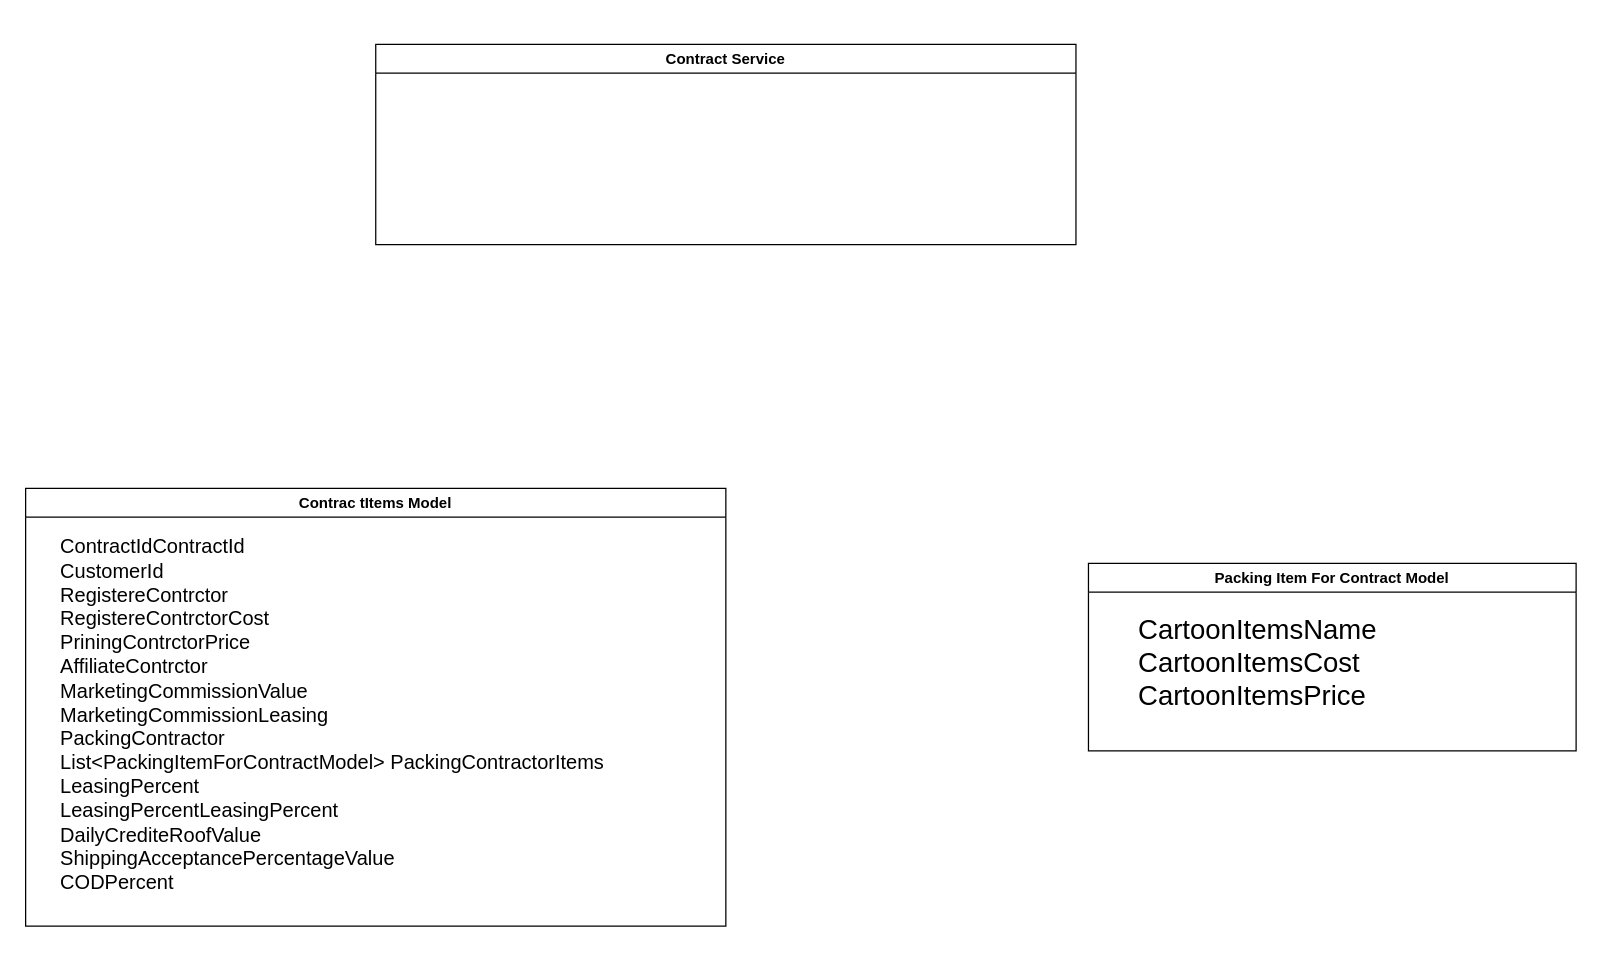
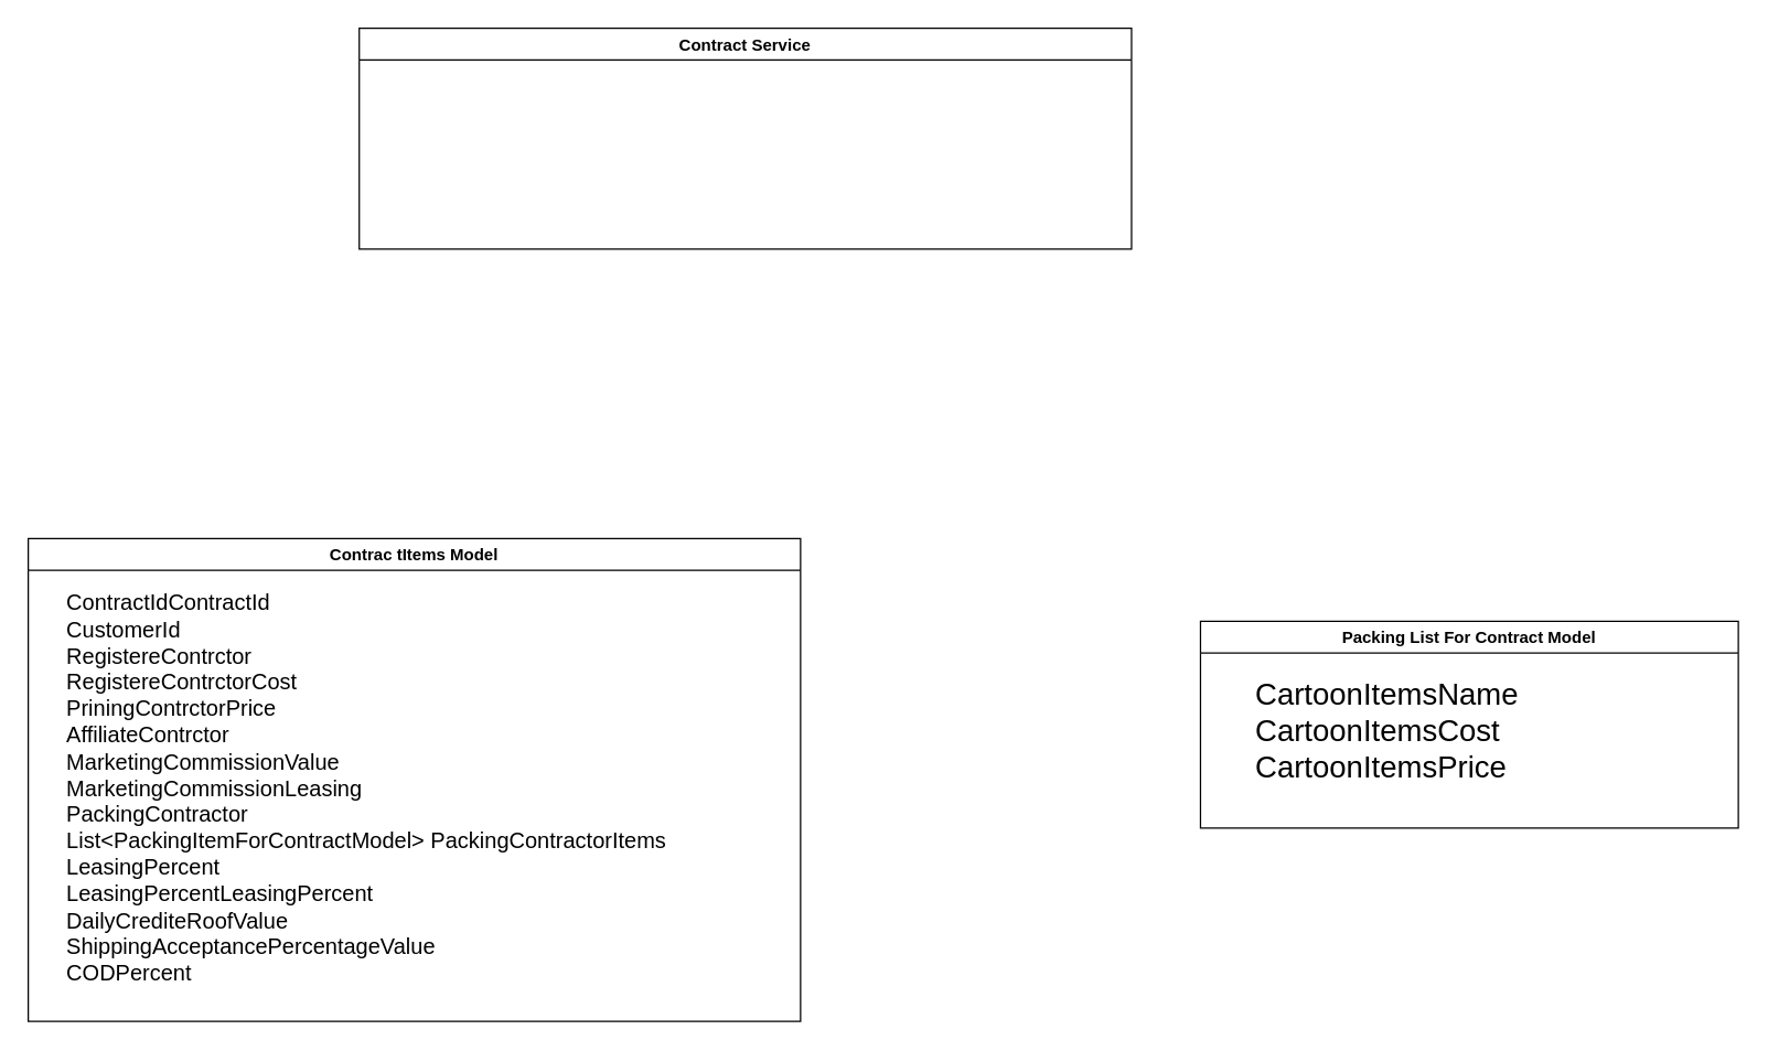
  <mxCell id="0" />
  <mxCell id="1" parent="0" />
- <mxCell id="2" value="Contract Service" style="swimlane;" vertex="1" parent="1"><mxGeometry x="300" y="35" width="560" height="160" as="geometry" /></mxCell>
+ <mxCell id="2" value="Contract Service" style="swimlane;" vertex="1" parent="1"><mxGeometry x="260" y="20" width="560" height="160" as="geometry" /></mxCell>
  <mxCell id="3" value="Contrac tItems Model" style="swimlane;" vertex="1" parent="1"><mxGeometry x="20" y="390" width="560" height="350" as="geometry" /></mxCell>
  <mxCell id="4" value="&lt;div style=&quot;text-align: left ; font-size: 16px&quot;&gt;&lt;font style=&quot;font-size: 16px&quot;&gt;ContractIdContractId&lt;br&gt;&lt;/font&gt;&lt;/div&gt;&lt;div style=&quot;text-align: left ; font-size: 16px&quot;&gt;&lt;font style=&quot;font-size: 16px&quot;&gt;CustomerId&lt;br&gt;&lt;/font&gt;&lt;/div&gt;&lt;div style=&quot;text-align: left ; font-size: 16px&quot;&gt;&lt;font style=&quot;font-size: 16px&quot;&gt;RegistereContrctor&lt;br&gt;&lt;/font&gt;&lt;/div&gt;&lt;div style=&quot;text-align: left ; font-size: 16px&quot;&gt;&lt;font style=&quot;font-size: 16px&quot;&gt;RegistereContrctorCost&lt;br&gt;&lt;/font&gt;&lt;/div&gt;&lt;div style=&quot;text-align: left ; font-size: 16px&quot;&gt;&lt;font style=&quot;font-size: 16px&quot;&gt;PriningContrctorPrice&lt;br&gt;&lt;/font&gt;&lt;/div&gt;&lt;div style=&quot;text-align: left ; font-size: 16px&quot;&gt;&lt;font style=&quot;font-size: 16px&quot;&gt;AffiliateContrctor&lt;br&gt;&lt;/font&gt;&lt;/div&gt;&lt;div style=&quot;text-align: left ; font-size: 16px&quot;&gt;&lt;font style=&quot;font-size: 16px&quot;&gt;MarketingCommissionValue&lt;br&gt;&lt;/font&gt;&lt;/div&gt;&lt;div style=&quot;text-align: left ; font-size: 16px&quot;&gt;&lt;font style=&quot;font-size: 16px&quot;&gt;MarketingCommissionLeasing&lt;br&gt;&lt;/font&gt;&lt;/div&gt;&lt;div style=&quot;text-align: left ; font-size: 16px&quot;&gt;&lt;font style=&quot;font-size: 16px&quot;&gt;PackingContractor&lt;br&gt;&lt;/font&gt;&lt;/div&gt;&lt;div style=&quot;text-align: left ; font-size: 16px&quot;&gt;&lt;font style=&quot;font-size: 16px&quot;&gt;List&amp;lt;PackingItemForContractModel&amp;gt; PackingContractorItems&lt;br&gt;&lt;/font&gt;&lt;/div&gt;&lt;div style=&quot;text-align: left ; font-size: 16px&quot;&gt;&lt;font style=&quot;font-size: 16px&quot;&gt;LeasingPercent&lt;br&gt;&lt;/font&gt;&lt;/div&gt;&lt;div style=&quot;text-align: left ; font-size: 16px&quot;&gt;&lt;font style=&quot;font-size: 16px&quot;&gt;LeasingPercentLeasingPercent&lt;br&gt;&lt;/font&gt;&lt;/div&gt;&lt;div style=&quot;text-align: left ; font-size: 16px&quot;&gt;&lt;font style=&quot;font-size: 16px&quot;&gt;DailyCrediteRoofValue&lt;br&gt;&lt;/font&gt;&lt;/div&gt;&lt;div style=&quot;text-align: left ; font-size: 16px&quot;&gt;&lt;font style=&quot;font-size: 16px&quot;&gt;ShippingAcceptancePercentageValue&lt;br&gt;&lt;/font&gt;&lt;/div&gt;&lt;div style=&quot;text-align: left ; font-size: 16px&quot;&gt;&lt;font style=&quot;font-size: 16px&quot;&gt;CODPercent&lt;br&gt;&lt;/font&gt;&lt;/div&gt;&lt;div style=&quot;text-align: left ; font-size: 16px&quot;&gt;&lt;font style=&quot;font-size: 16px&quot;&gt;&lt;br&gt;&lt;/font&gt;&lt;/div&gt;&lt;div style=&quot;text-align: left ; font-size: 16px&quot;&gt;&lt;br&gt;&lt;/div&gt;" style="text;html=1;align=center;verticalAlign=middle;resizable=0;points=[];autosize=1;strokeColor=none;fillColor=none;" vertex="1" parent="3"><mxGeometry x="20" y="80" width="450" height="240" as="geometry" /></mxCell>
- <mxCell id="5" value="Packing Item For Contract Model" style="swimlane;" vertex="1" parent="1"><mxGeometry x="870" y="450" width="390" height="150" as="geometry" /></mxCell>
+ <mxCell id="5" value="Packing List For Contract Model" style="swimlane;" vertex="1" parent="1"><mxGeometry x="870" y="450" width="390" height="150" as="geometry" /></mxCell>
  <mxCell id="6" value="&lt;div style=&quot;text-align: left ; font-size: 22px&quot;&gt;&lt;span&gt;&lt;font style=&quot;font-size: 22px&quot;&gt;CartoonItemsName&lt;/font&gt;&lt;/span&gt;&lt;/div&gt;&lt;div style=&quot;text-align: left ; font-size: 22px&quot;&gt;&lt;font style=&quot;font-size: 22px&quot;&gt;CartoonItemsCost&lt;br&gt;&lt;/font&gt;&lt;/div&gt;&lt;div style=&quot;text-align: left ; font-size: 22px&quot;&gt;&lt;font style=&quot;font-size: 22px&quot;&gt;CartoonItemsPrice&lt;/font&gt;&lt;br&gt;&lt;/div&gt;" style="text;html=1;align=center;verticalAlign=middle;resizable=0;points=[];autosize=1;strokeColor=none;fillColor=none;" vertex="1" parent="5"><mxGeometry x="30" y="55" width="210" height="50" as="geometry" /></mxCell>
